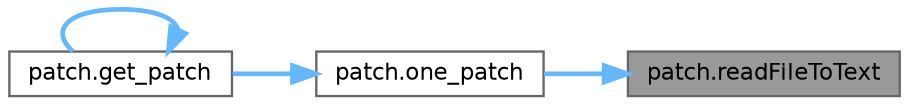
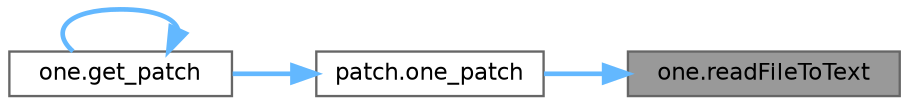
  digraph {
    rankdir=RL
    node [color=grey40 fillcolor=white fontname=Helvetica fontsize=10 shape=box style=filled]
    edge [color=steelblue1 dir=back fontname=Helvetica fontsize=10 labelfontname=Helvetica labelfontsize=10 style=bold]
-   n1 [color=gray40 fillcolor=grey60 fontcolor=black height=0.2 label="patch.readFileToText" width=0.4]
+   n1 [color=gray40 fillcolor=grey60 fontcolor=black height=0.2 label="one.readFileToText" width=0.4]
    n2 [height=0.2 label="patch.one_patch" width=0.4]
-   n3 [height=0.2 label="patch.get_patch" width=0.4]
+   n3 [height=0.2 label="one.get_patch" width=0.4]
    n1 -> n2
    n2 -> n3
    n3 -> n3
  }
